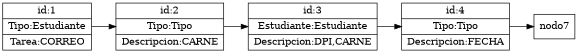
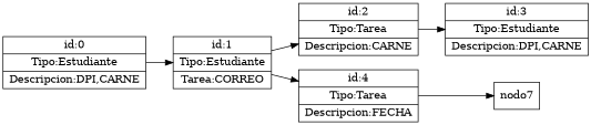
  digraph {
    rankdir=LR
    node [shape=record]
+   n1 [label=" id:0\n| Tipo:Estudiante\n|Descripcion:DPI,CARNE"]
    n2 [label=" id:1\n| Tipo:Estudiante\n|Tarea:CORREO"]
-   n3 [label=" id:2\n| Tipo:Tipo\n|Descripcion:CARNE"]
-   n4 [label=" id:3\n| Estudiante:Estudiante\n|Descripcion:DPI,CARNE"]
-   n5 [label=" id:4\n| Tipo:Tipo\n|Descripcion:FECHA"]
+   n3 [label=" id:2\n| Tipo:Tarea\n|Descripcion:CARNE"]
+   n4 [label=" id:3\n| Tipo:Estudiante\n|Descripcion:DPI,CARNE"]
+   n5 [label=" id:4\n| Tipo:Tarea\n|Descripcion:FECHA"]
    n6 [label=nodo7]
+   n1 -> n2
    n2 -> n3
    n3 -> n4
-   n4 -> n5
+   n2 -> n5
    n5 -> n6
  }
